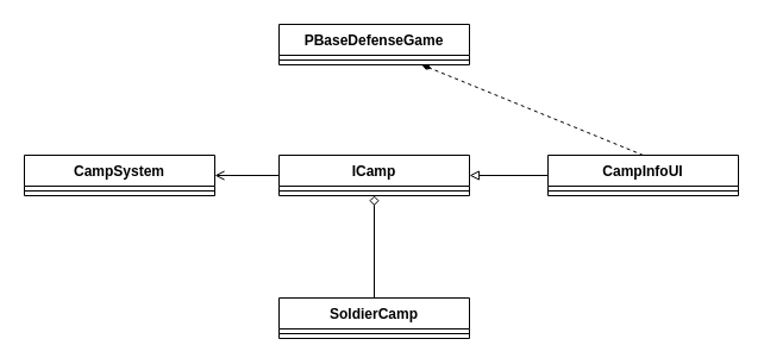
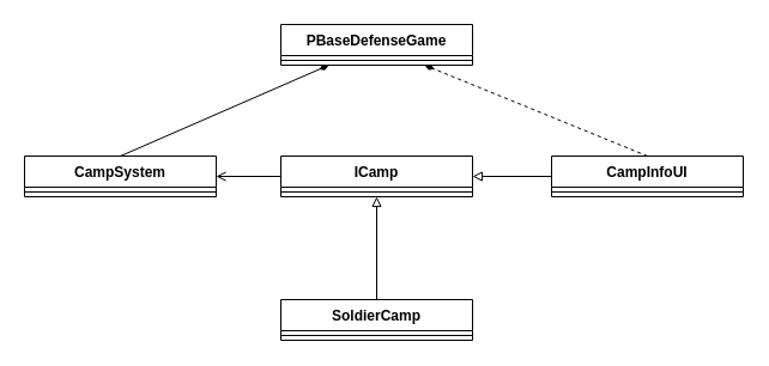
  <mxCell id="0" />
  <mxCell id="1" parent="0" />
  <mxCell id="2" value="PBaseDefenseGame" style="swimlane;fontStyle=1;align=center;verticalAlign=top;childLayout=stackLayout;horizontal=1;startSize=26;horizontalStack=0;resizeParent=1;resizeParentMax=0;resizeLast=0;collapsible=1;marginBottom=0;whiteSpace=wrap;html=1;" vertex="1" parent="1"><mxGeometry x="234" y="20" width="160" height="34" as="geometry" /></mxCell>
  <mxCell id="3" value="" style="line;strokeWidth=1;fillColor=none;align=left;verticalAlign=middle;spacingTop=-1;spacingLeft=3;spacingRight=3;rotatable=0;labelPosition=right;points=[];portConstraint=eastwest;strokeColor=inherit;" vertex="1" parent="2"><mxGeometry y="26" width="160" height="8" as="geometry" /></mxCell>
  <mxCell id="4" value="ICamp" style="swimlane;fontStyle=1;align=center;verticalAlign=top;childLayout=stackLayout;horizontal=1;startSize=26;horizontalStack=0;resizeParent=1;resizeParentMax=0;resizeLast=0;collapsible=1;marginBottom=0;whiteSpace=wrap;html=1;" vertex="1" parent="1"><mxGeometry x="234" y="130" width="160" height="34" as="geometry" /></mxCell>
  <mxCell id="5" value="" style="line;strokeWidth=1;fillColor=none;align=left;verticalAlign=middle;spacingTop=-1;spacingLeft=3;spacingRight=3;rotatable=0;labelPosition=right;points=[];portConstraint=eastwest;strokeColor=inherit;" vertex="1" parent="4"><mxGeometry y="26" width="160" height="8" as="geometry" /></mxCell>
  <mxCell id="6" style="edgeStyle=none;rounded=0;orthogonalLoop=1;jettySize=auto;html=1;exitX=0;exitY=0.5;exitDx=0;exitDy=0;entryX=1;entryY=0.5;entryDx=0;entryDy=0;endArrow=block;endFill=0;" edge="1" parent="1" source="8" target="4"><mxGeometry relative="1" as="geometry" /></mxCell>
  <mxCell id="7" style="edgeStyle=none;rounded=0;orthogonalLoop=1;jettySize=auto;html=1;exitX=0.5;exitY=0;exitDx=0;exitDy=0;entryX=0.75;entryY=1;entryDx=0;entryDy=0;endArrow=diamondThin;endFill=1;dashed=1;" edge="1" parent="1" source="8" target="2"><mxGeometry relative="1" as="geometry" /></mxCell>
  <mxCell id="8" value="CampInfoUI" style="swimlane;fontStyle=1;align=center;verticalAlign=top;childLayout=stackLayout;horizontal=1;startSize=26;horizontalStack=0;resizeParent=1;resizeParentMax=0;resizeLast=0;collapsible=1;marginBottom=0;whiteSpace=wrap;html=1;" vertex="1" parent="1"><mxGeometry x="460" y="130" width="160" height="34" as="geometry" /></mxCell>
  <mxCell id="9" value="" style="line;strokeWidth=1;fillColor=none;align=left;verticalAlign=middle;spacingTop=-1;spacingLeft=3;spacingRight=3;rotatable=0;labelPosition=right;points=[];portConstraint=eastwest;strokeColor=inherit;" vertex="1" parent="8"><mxGeometry y="26" width="160" height="8" as="geometry" /></mxCell>
+ <mxCell id="10" style="edgeStyle=none;rounded=0;orthogonalLoop=1;jettySize=auto;html=1;exitX=0.5;exitY=0;exitDx=0;exitDy=0;entryX=0.25;entryY=1;entryDx=0;entryDy=0;endArrow=diamondThin;endFill=1;" edge="1" parent="1" source="11" target="2"><mxGeometry relative="1" as="geometry" /></mxCell>
  <mxCell id="11" value="CampSystem" style="swimlane;fontStyle=1;align=center;verticalAlign=top;childLayout=stackLayout;horizontal=1;startSize=26;horizontalStack=0;resizeParent=1;resizeParentMax=0;resizeLast=0;collapsible=1;marginBottom=0;whiteSpace=wrap;html=1;" vertex="1" parent="1"><mxGeometry x="20" y="130" width="160" height="34" as="geometry" /></mxCell>
  <mxCell id="12" value="" style="line;strokeWidth=1;fillColor=none;align=left;verticalAlign=middle;spacingTop=-1;spacingLeft=3;spacingRight=3;rotatable=0;labelPosition=right;points=[];portConstraint=eastwest;strokeColor=inherit;" vertex="1" parent="11"><mxGeometry y="26" width="160" height="8" as="geometry" /></mxCell>
- <mxCell id="13" style="edgeStyle=none;rounded=0;orthogonalLoop=1;jettySize=auto;html=1;exitX=0.5;exitY=0;exitDx=0;exitDy=0;endArrow=diamond;endFill=0;" edge="1" parent="1" source="14" target="4"><mxGeometry relative="1" as="geometry" /></mxCell>
+ <mxCell id="13" style="edgeStyle=none;rounded=0;orthogonalLoop=1;jettySize=auto;html=1;exitX=0.5;exitY=0;exitDx=0;exitDy=0;endArrow=block;endFill=0;" edge="1" parent="1" source="14" target="4"><mxGeometry relative="1" as="geometry" /></mxCell>
  <mxCell id="14" value="SoldierCamp" style="swimlane;fontStyle=1;align=center;verticalAlign=top;childLayout=stackLayout;horizontal=1;startSize=26;horizontalStack=0;resizeParent=1;resizeParentMax=0;resizeLast=0;collapsible=1;marginBottom=0;whiteSpace=wrap;html=1;" vertex="1" parent="1"><mxGeometry x="234" y="250" width="160" height="34" as="geometry" /></mxCell>
  <mxCell id="15" value="" style="line;strokeWidth=1;fillColor=none;align=left;verticalAlign=middle;spacingTop=-1;spacingLeft=3;spacingRight=3;rotatable=0;labelPosition=right;points=[];portConstraint=eastwest;strokeColor=inherit;" vertex="1" parent="14"><mxGeometry y="26" width="160" height="8" as="geometry" /></mxCell>
  <mxCell id="16" style="edgeStyle=none;rounded=0;orthogonalLoop=1;jettySize=auto;html=1;exitX=0;exitY=0.5;exitDx=0;exitDy=0;entryX=1;entryY=0.5;entryDx=0;entryDy=0;endArrow=open;endFill=1;" edge="1" parent="1" source="4" target="11"><mxGeometry relative="1" as="geometry" /></mxCell>
